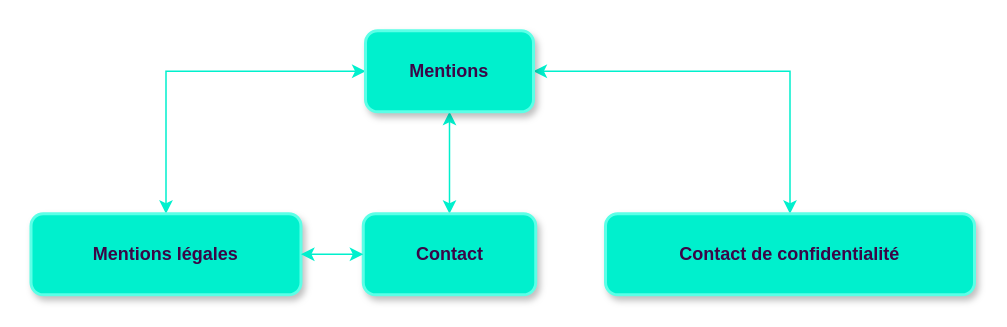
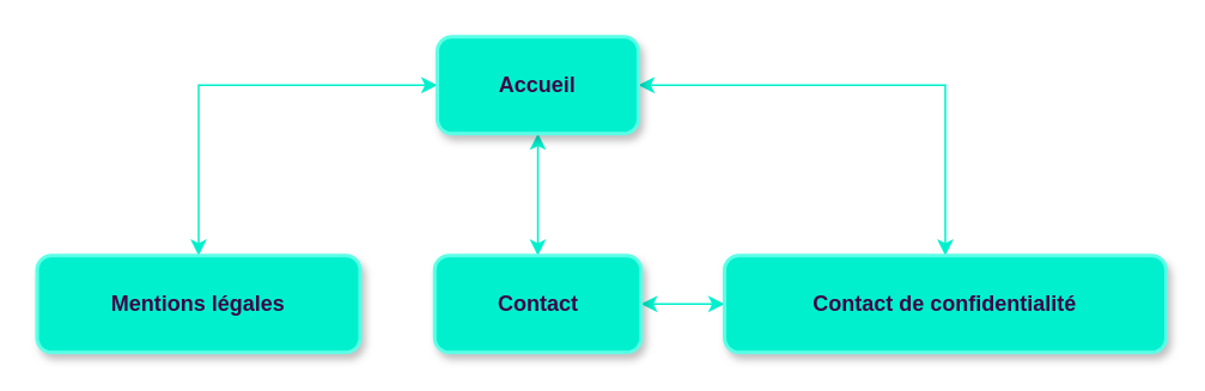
  <mxCell id="0" />
  <mxCell id="1" parent="0" />
  <mxCell id="2" style="edgeStyle=orthogonalEdgeStyle;rounded=0;orthogonalLoop=1;jettySize=auto;html=1;entryX=0.5;entryY=0;entryDx=0;entryDy=0;startArrow=classic;startFill=1;strokeColor=#00F0CD;" parent="1" source="5" target="7" edge="1"><mxGeometry relative="1" as="geometry" /></mxCell>
  <mxCell id="3" style="edgeStyle=orthogonalEdgeStyle;rounded=0;orthogonalLoop=1;jettySize=auto;html=1;entryX=0.5;entryY=0;entryDx=0;entryDy=0;strokeColor=#00F0CD;startArrow=classic;startFill=1;" parent="1" source="5" target="9" edge="1"><mxGeometry relative="1" as="geometry" /></mxCell>
  <mxCell id="4" style="edgeStyle=orthogonalEdgeStyle;rounded=0;orthogonalLoop=1;jettySize=auto;html=1;entryX=0.5;entryY=0;entryDx=0;entryDy=0;strokeColor=#00F0CD;startArrow=classic;startFill=1;" parent="1" source="5" target="8" edge="1"><mxGeometry relative="1" as="geometry" /></mxCell>
- <mxCell id="5" value="Mentions" style="whiteSpace=wrap;strokeWidth=2;fillColor=#00F0CD;fontColor=#3B0647;fontStyle=1;strokeColor=#5CFFE7;rounded=1;shadow=1;glass=0;" parent="1" vertex="1"><mxGeometry x="243" y="20" width="112" height="54" as="geometry" /></mxCell>
+ <mxCell id="5" value="Accueil" style="whiteSpace=wrap;strokeWidth=2;fillColor=#00F0CD;fontColor=#3B0647;fontStyle=1;strokeColor=#5CFFE7;rounded=1;shadow=1;glass=0;" parent="1" vertex="1"><mxGeometry x="243" y="20" width="112" height="54" as="geometry" /></mxCell>
+ <mxCell id="6" style="edgeStyle=orthogonalEdgeStyle;rounded=0;orthogonalLoop=1;jettySize=auto;html=1;startArrow=classic;startFill=1;strokeColor=#00F0CD;" parent="1" source="7" target="9" edge="1"><mxGeometry relative="1" as="geometry" /></mxCell>
  <mxCell id="7" value="Contact" style="whiteSpace=wrap;strokeWidth=2;fillColor=#00F0CD;fontColor=#3B0647;fontStyle=1;strokeColor=#5CFFE7;rounded=1;shadow=1;glass=0;" parent="1" vertex="1"><mxGeometry x="241.5" y="142" width="115" height="54" as="geometry" /></mxCell>
  <mxCell id="8" value="Mentions légales" style="whiteSpace=wrap;strokeWidth=2;fillColor=#00F0CD;fontColor=#3B0647;fontStyle=1;strokeColor=#5CFFE7;rounded=1;shadow=1;glass=0;" parent="1" vertex="1"><mxGeometry x="20" y="142" width="180" height="54" as="geometry" /></mxCell>
  <mxCell id="9" value="Contact de confidentialité" style="whiteSpace=wrap;strokeWidth=2;fillColor=#00F0CD;fontColor=#3B0647;fontStyle=1;strokeColor=#5CFFE7;rounded=1;shadow=1;glass=0;" parent="1" vertex="1"><mxGeometry x="403" y="142" width="246" height="54" as="geometry" /></mxCell>
- <mxCell id="10" value="" style="endArrow=classic;startArrow=classic;html=1;rounded=0;strokeColor=#00F0CD;" parent="1" source="7" target="8" edge="1"><mxGeometry width="50" height="50" relative="1" as="geometry"><mxPoint x="390" y="450" as="sourcePoint" /><mxPoint x="440" y="400" as="targetPoint" /></mxGeometry></mxCell>
